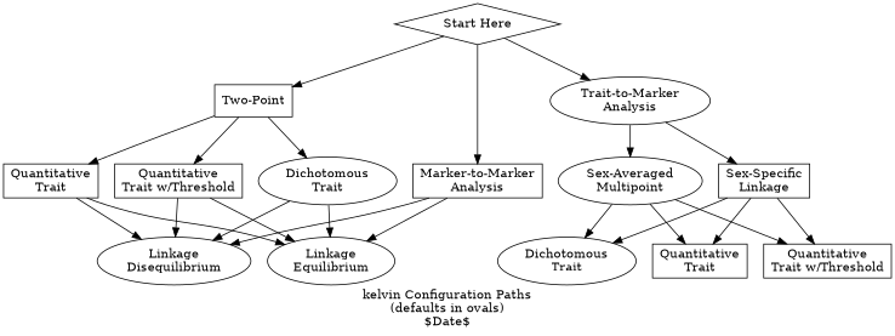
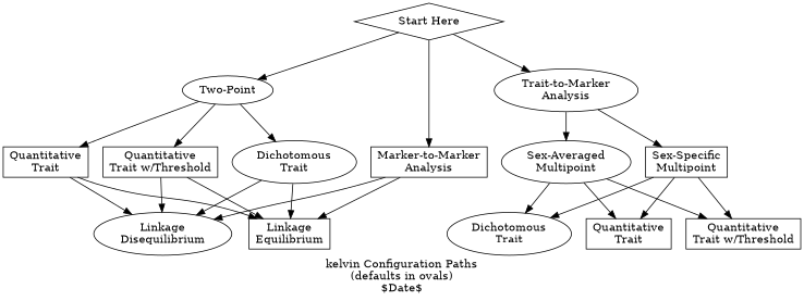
  digraph {
    label="kelvin Configuration Paths\n(defaults in ovals)\n$Date$"
    node [shape=ellipse]
    n1 [height=.1 label="Start Here" shape=diamond width=.1]
    n2 [label="Marker-to-Marker\nAnalysis" shape=box]
    n3 [label="Trait-to-Marker\nAnalysis"]
-   n4 [label="Two-Point" shape=box]
-   n5 [label="Linkage\nEquilibrium\n"]
+   n4 [label="Two-Point"]
+   n5 [label="Linkage\nEquilibrium\n" shape=box]
    n6 [label="Linkage\nDisequilibrium"]
    n7 [label="Sex-Averaged\nMultipoint"]
-   n8 [label="Sex-Specific\nLinkage" shape=box]
+   n8 [label="Sex-Specific\nMultipoint" shape=box]
    n9 [label="Dichotomous\nTrait"]
    n10 [label="Quantitative\nTrait" shape=box]
    n11 [label="Quantitative\nTrait w/Threshold" shape=box]
    n12 [label="Dichotomous\nTrait"]
    n13 [label="Quantitative\nTrait" shape=box]
    n14 [label="Quantitative\nTrait w/Threshold" shape=box]
    n1 -> n2
    n1 -> n3
    n1 -> n4
    n2 -> n5
    n2 -> n6
    n3 -> n7
    n3 -> n8
    n4 -> n9
    n4 -> n10
    n4 -> n11
    n7 -> n12
    n7 -> n13
    n7 -> n14
    n8 -> n12
    n8 -> n13
    n8 -> n14
    n9 -> n5
    n9 -> n6
    n10 -> n5
    n10 -> n6
    n11 -> n5
    n11 -> n6
  }
